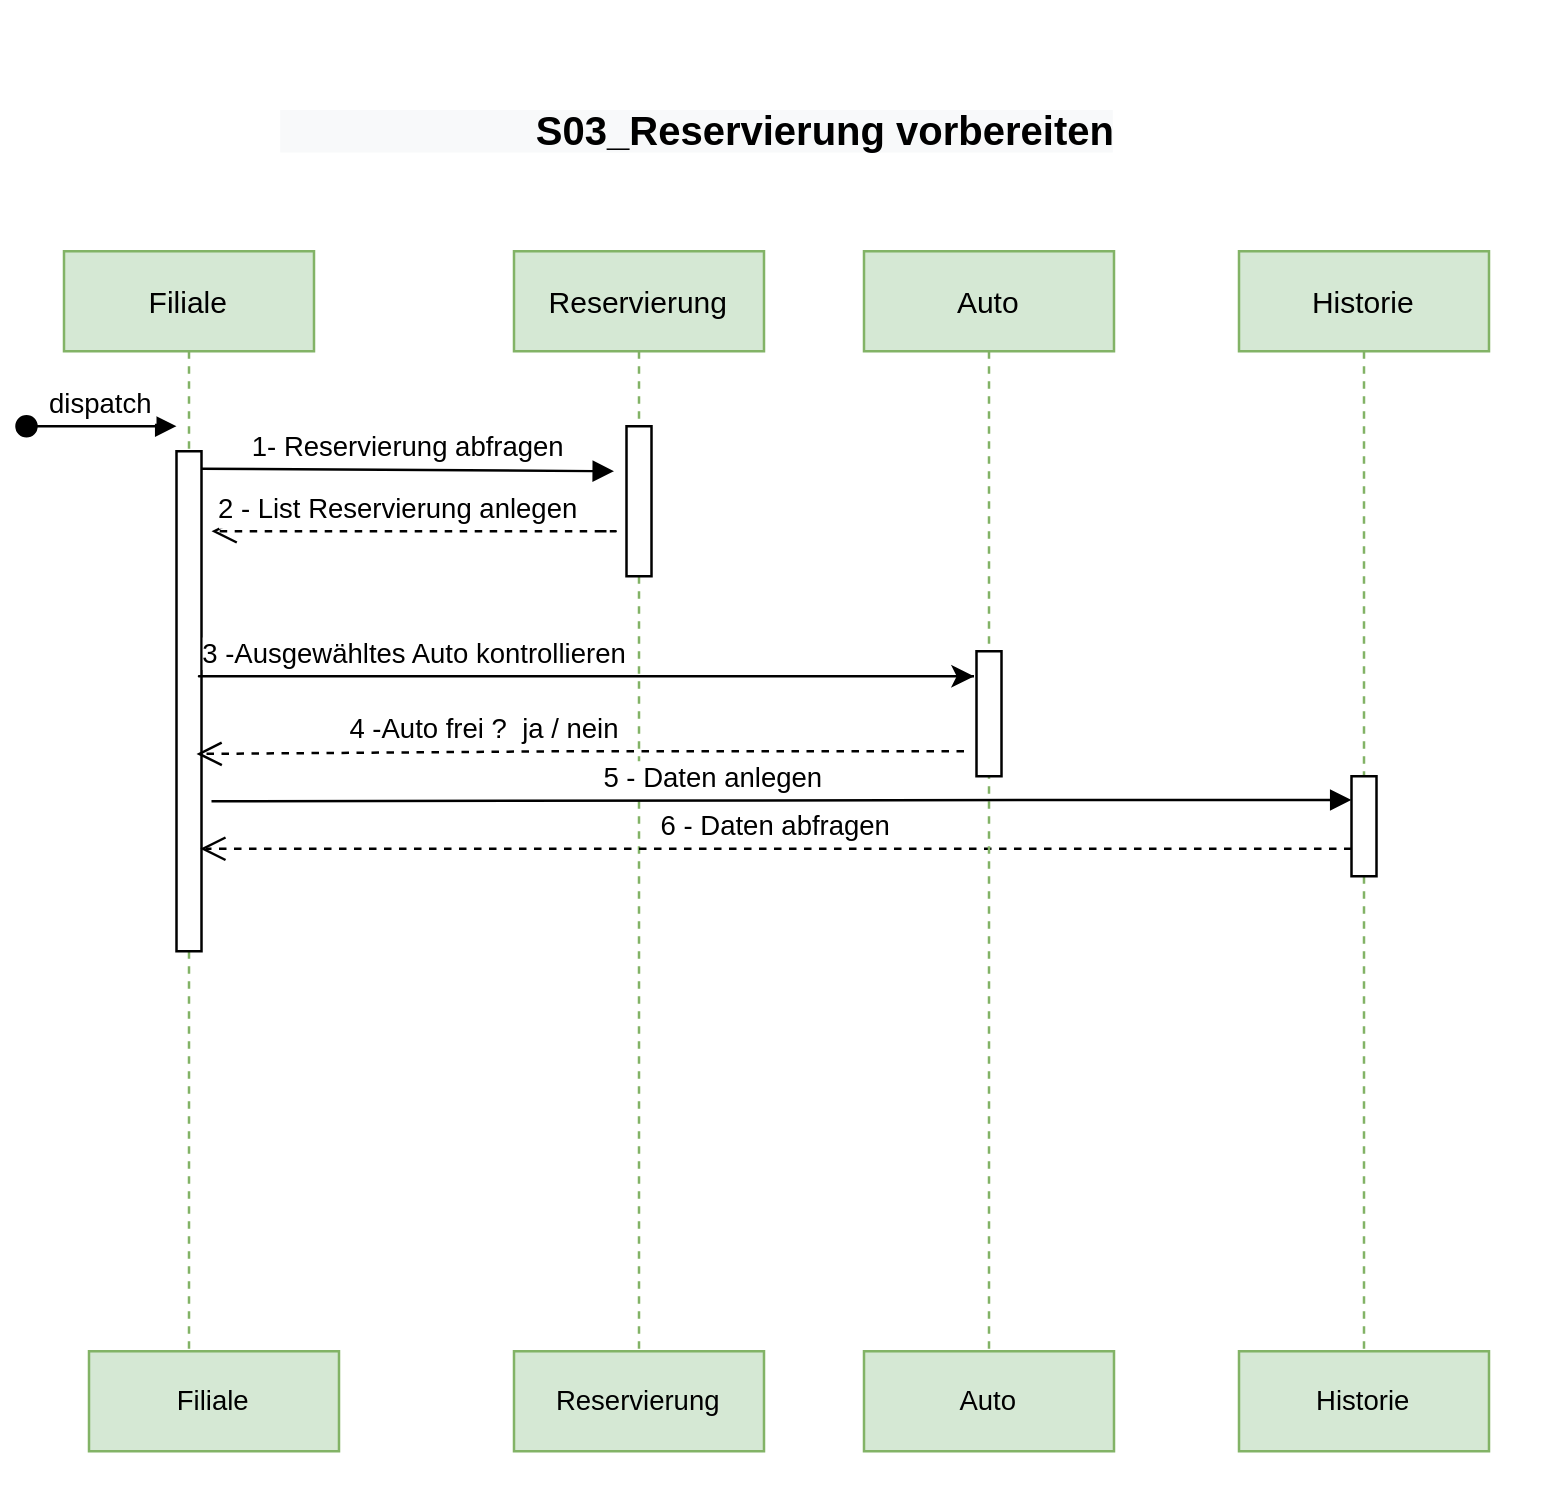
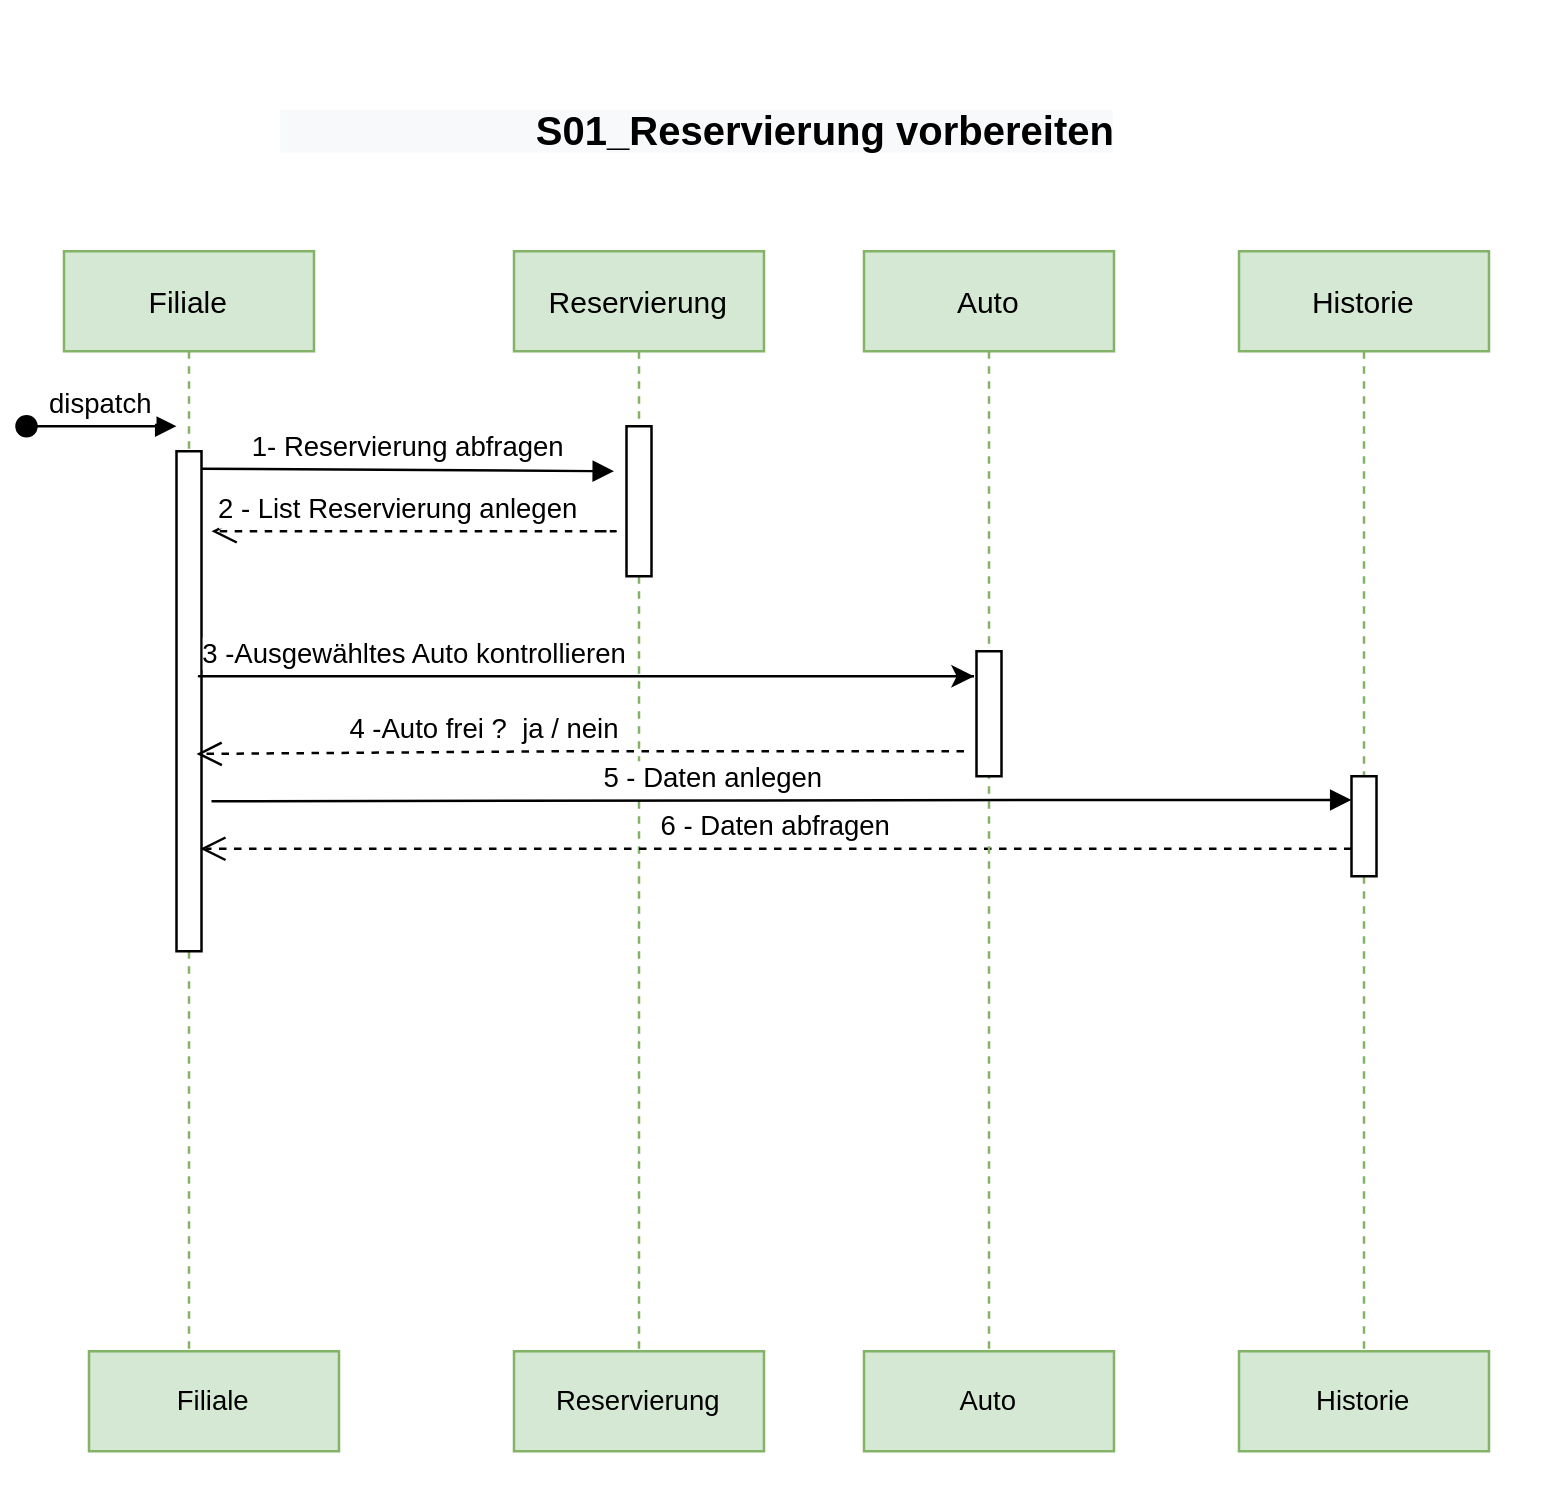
  <mxCell id="0" />
  <mxCell id="1" parent="0" />
  <mxCell id="2" value="Filiale" style="shape=umlLifeline;perimeter=lifelinePerimeter;container=1;collapsible=0;recursiveResize=0;rounded=0;shadow=0;strokeWidth=1;fillColor=#d5e8d4;strokeColor=#82b366;" vertex="1" parent="1"><mxGeometry y="100" width="100" height="440" as="geometry" x="20" /></mxCell>
  <mxCell id="3" value="dispatch" style="verticalAlign=bottom;startArrow=oval;endArrow=block;startSize=8;shadow=0;strokeWidth=1;" edge="1" parent="2"><mxGeometry relative="1" as="geometry"><mxPoint x="-15" y="70" as="sourcePoint" /><mxPoint x="45" y="70" as="targetPoint" /></mxGeometry></mxCell>
  <mxCell id="4" value="" style="points=[];perimeter=orthogonalPerimeter;rounded=0;shadow=0;strokeWidth=1;" vertex="1" parent="2"><mxGeometry x="45" y="80" width="10" height="200" as="geometry" /></mxCell>
  <mxCell id="5" value="Reservierung" style="shape=umlLifeline;perimeter=lifelinePerimeter;container=1;collapsible=0;recursiveResize=0;rounded=0;shadow=0;strokeWidth=1;fillColor=#d5e8d4;strokeColor=#82b366;" vertex="1" parent="1"><mxGeometry x="200" y="100" width="100" height="440" as="geometry" /></mxCell>
  <mxCell id="6" value="" style="points=[];perimeter=orthogonalPerimeter;rounded=0;shadow=0;strokeWidth=1;" vertex="1" parent="5"><mxGeometry x="45" y="70" width="10" height="60" as="geometry" /></mxCell>
  <mxCell id="7" value="6 - Daten abfragen" style="verticalAlign=bottom;endArrow=open;dashed=1;endSize=8;shadow=0;strokeWidth=1;" edge="1" parent="5"><mxGeometry relative="1" as="geometry"><mxPoint x="-125.5" y="239" as="targetPoint" /><mxPoint x="335" y="239" as="sourcePoint" /><Array as="points"><mxPoint x="299" y="239" /></Array></mxGeometry></mxCell>
  <mxCell id="8" value="2 - List Reservierung anlegen  " style="verticalAlign=bottom;endArrow=open;dashed=1;endSize=8;shadow=0;strokeWidth=1;" edge="1" parent="1"><mxGeometry x="0.114" relative="1" as="geometry"><mxPoint x="79" y="212" as="targetPoint" /><mxPoint x="234" y="212" as="sourcePoint" /><Array as="points"><mxPoint x="244" y="212" /><mxPoint x="224" y="212" /></Array><mxPoint as="offset" /></mxGeometry></mxCell>
  <mxCell id="9" value="1- Reservierung abfragen" style="verticalAlign=bottom;endArrow=block;entryX=0;entryY=0;shadow=0;strokeWidth=1;jumpSize=6;fontSize=11;exitX=1;exitY=0.035;exitDx=0;exitDy=0;exitPerimeter=0;" edge="1" parent="1" source="4"><mxGeometry relative="1" as="geometry"><mxPoint x="85" y="188" as="sourcePoint" /><mxPoint x="240" y="188" as="targetPoint" /></mxGeometry></mxCell>
  <mxCell id="10" value="Auto" style="shape=umlLifeline;perimeter=lifelinePerimeter;container=1;collapsible=0;recursiveResize=0;rounded=0;shadow=0;strokeWidth=1;fillColor=#d5e8d4;strokeColor=#82b366;" vertex="1" parent="1"><mxGeometry x="340" y="100" width="100" height="440" as="geometry" /></mxCell>
  <mxCell id="11" value="" style="points=[];perimeter=orthogonalPerimeter;rounded=0;shadow=0;strokeWidth=1;" vertex="1" parent="10"><mxGeometry x="45" y="160" width="10" height="50" as="geometry" /></mxCell>
  <mxCell id="12" value="" style="endArrow=classic;html=1;fontSize=9;entryX=-0.4;entryY=0.267;entryDx=0;entryDy=0;entryPerimeter=0;" edge="1" parent="1"><mxGeometry width="50" height="50" relative="1" as="geometry"><mxPoint x="384" y="270" as="sourcePoint" /><mxPoint x="384" y="270.01" as="targetPoint" /><Array as="points"><mxPoint x="69" y="270" /></Array></mxGeometry></mxCell>
  <mxCell id="13" value="3 -Ausgewähltes Auto kontrollieren" style="edgeLabel;html=1;align=center;verticalAlign=middle;resizable=0;points=[];fontSize=11;" vertex="1" connectable="0" parent="12"><mxGeometry x="0.333" y="-1" relative="1" as="geometry"><mxPoint x="-14" y="-11" as="offset" /></mxGeometry></mxCell>
  <mxCell id="14" value="4 -Auto frei ?  ja / nein " style="verticalAlign=bottom;endArrow=open;dashed=1;endSize=8;shadow=0;strokeWidth=1;entryX=0.53;entryY=0.457;entryDx=0;entryDy=0;entryPerimeter=0;" edge="1" parent="1" target="2"><mxGeometry x="0.241" relative="1" as="geometry"><mxPoint x="90" y="300" as="targetPoint" /><mxPoint x="380" y="300" as="sourcePoint" /><Array as="points"><mxPoint x="220" y="300" /></Array><mxPoint as="offset" /></mxGeometry></mxCell>
  <mxCell id="15" value="Historie" style="shape=umlLifeline;perimeter=lifelinePerimeter;container=1;collapsible=0;recursiveResize=0;rounded=0;shadow=0;strokeWidth=1;fillColor=#d5e8d4;strokeColor=#82b366;" vertex="1" parent="1"><mxGeometry x="490" y="100" width="100" height="440" as="geometry" /></mxCell>
  <mxCell id="16" value="" style="points=[];perimeter=orthogonalPerimeter;rounded=0;shadow=0;strokeWidth=1;" vertex="1" parent="15"><mxGeometry x="45" y="210" width="10" height="40" as="geometry" /></mxCell>
  <mxCell id="17" value="5 - Daten anlegen" style="verticalAlign=bottom;endArrow=block;entryX=0;entryY=0;shadow=0;strokeWidth=1;jumpSize=6;fontSize=11;" edge="1" parent="1"><mxGeometry x="-0.118" relative="1" as="geometry"><mxPoint x="79" y="320" as="sourcePoint" /><mxPoint x="535" y="319.5" as="targetPoint" /><Array as="points"><mxPoint x="439" y="319.5" /><mxPoint x="469" y="319.5" /></Array><mxPoint as="offset" /></mxGeometry></mxCell>
  <mxCell id="18" value="Filiale" style="rounded=0;whiteSpace=wrap;html=1;fontSize=11;fillColor=#d5e8d4;strokeColor=#82b366;" vertex="1" parent="1"><mxGeometry x="30" y="540" width="100" height="40" as="geometry" /></mxCell>
  <mxCell id="19" value="Reservierung" style="rounded=0;whiteSpace=wrap;html=1;fontSize=11;fillColor=#d5e8d4;strokeColor=#82b366;" vertex="1" parent="1"><mxGeometry x="200" y="540" width="100" height="40" as="geometry" /></mxCell>
  <mxCell id="20" value="Auto" style="rounded=0;whiteSpace=wrap;html=1;fontSize=11;fillColor=#d5e8d4;strokeColor=#82b366;" vertex="1" parent="1"><mxGeometry x="340" y="540" width="100" height="40" as="geometry" /></mxCell>
  <mxCell id="21" value="Historie" style="rounded=0;whiteSpace=wrap;html=1;fontSize=11;fillColor=#d5e8d4;strokeColor=#82b366;" vertex="1" parent="1"><mxGeometry x="490" y="540" width="100" height="40" as="geometry" /></mxCell>
- <mxCell id="22" value="&lt;p class=&quot;MsoNormal&quot; style=&quot;color: rgb(0 , 0 , 0) ; font-family: &amp;#34;helvetica&amp;#34; ; font-style: normal ; font-weight: 400 ; letter-spacing: normal ; text-align: left ; text-indent: 0px ; text-transform: none ; word-spacing: 0px ; background-color: rgb(248 , 249 , 250) ; font-size: 16px&quot;&gt;&lt;/p&gt;&lt;font style=&quot;color: rgb(0 , 0 , 0) ; font-family: &amp;#34;helvetica&amp;#34; ; font-style: normal ; font-weight: 400 ; letter-spacing: normal ; text-align: left ; text-indent: 0px ; text-transform: none ; word-spacing: 0px ; background-color: rgb(248 , 249 , 250) ; font-size: 16px&quot;&gt;&lt;font style=&quot;font-size: 16px&quot;&gt;&lt;b style=&quot;font-family: &amp;#34;helvetica&amp;#34;&quot;&gt;&amp;nbsp; &amp;nbsp; &amp;nbsp; &amp;nbsp; &amp;nbsp; &amp;nbsp; &amp;nbsp; &amp;nbsp; &amp;nbsp; &amp;nbsp; &amp;nbsp; &amp;nbsp;S03_Reservierung vorbereiten&lt;/b&gt;&lt;br style=&quot;font-family: &amp;#34;helvetica&amp;#34;&quot;&gt;&lt;span style=&quot;text-indent: -18pt&quot;&gt;&lt;br&gt;&lt;br&gt;&lt;/span&gt;&lt;/font&gt;&lt;/font&gt;" style="text;whiteSpace=wrap;html=1;fontSize=11;" vertex="1" parent="1"><mxGeometry x="105" width="340" height="60" as="geometry" y="20" /></mxCell>
+ <mxCell id="22" value="&lt;p class=&quot;MsoNormal&quot; style=&quot;color: rgb(0 , 0 , 0) ; font-family: &amp;#34;helvetica&amp;#34; ; font-style: normal ; font-weight: 400 ; letter-spacing: normal ; text-align: left ; text-indent: 0px ; text-transform: none ; word-spacing: 0px ; background-color: rgb(248 , 249 , 250) ; font-size: 16px&quot;&gt;&lt;/p&gt;&lt;font style=&quot;color: rgb(0 , 0 , 0) ; font-family: &amp;#34;helvetica&amp;#34; ; font-style: normal ; font-weight: 400 ; letter-spacing: normal ; text-align: left ; text-indent: 0px ; text-transform: none ; word-spacing: 0px ; background-color: rgb(248 , 249 , 250) ; font-size: 16px&quot;&gt;&lt;font style=&quot;font-size: 16px&quot;&gt;&lt;b style=&quot;font-family: &amp;#34;helvetica&amp;#34;&quot;&gt;&amp;nbsp; &amp;nbsp; &amp;nbsp; &amp;nbsp; &amp;nbsp; &amp;nbsp; &amp;nbsp; &amp;nbsp; &amp;nbsp; &amp;nbsp; &amp;nbsp; &amp;nbsp;S01_Reservierung vorbereiten&lt;/b&gt;&lt;br style=&quot;font-family: &amp;#34;helvetica&amp;#34;&quot;&gt;&lt;span style=&quot;text-indent: -18pt&quot;&gt;&lt;br&gt;&lt;br&gt;&lt;/span&gt;&lt;/font&gt;&lt;/font&gt;" style="text;whiteSpace=wrap;html=1;fontSize=11;" vertex="1" parent="1"><mxGeometry x="105" width="340" height="60" as="geometry" y="20" /></mxCell>
